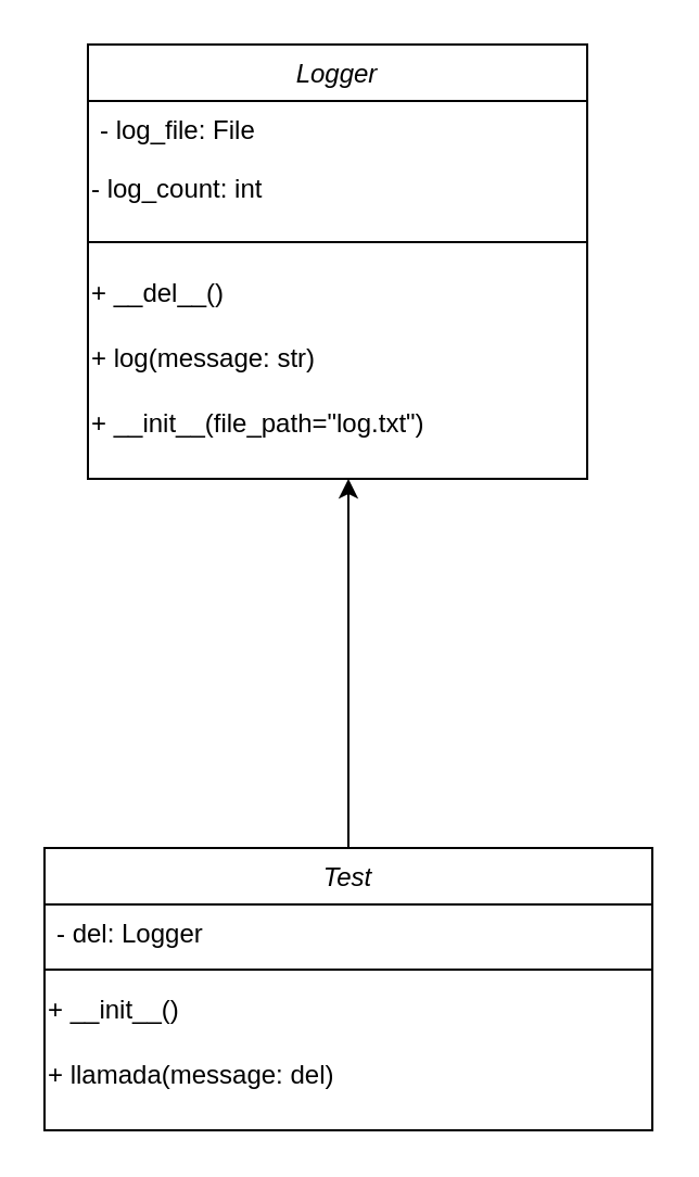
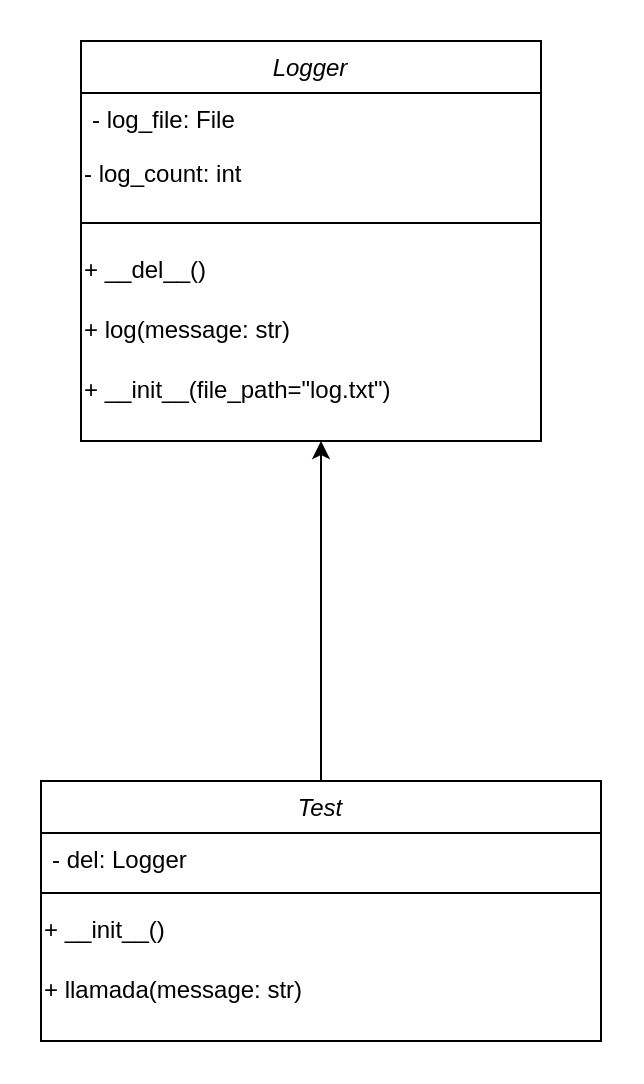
  <mxCell id="0" />
  <mxCell id="1" parent="0" />
  <mxCell id="2" style="edgeStyle=orthogonalEdgeStyle;rounded=0;orthogonalLoop=1;jettySize=auto;html=1;exitX=0.5;exitY=0;exitDx=0;exitDy=0;" edge="1" parent="1" source="3"><mxGeometry relative="1" as="geometry"><mxPoint x="160" y="220" as="targetPoint" /></mxGeometry></mxCell>
  <mxCell id="3" value="Test" style="swimlane;fontStyle=2;align=center;verticalAlign=top;childLayout=stackLayout;horizontal=1;startSize=26;horizontalStack=0;resizeParent=1;resizeLast=0;collapsible=1;marginBottom=0;rounded=0;shadow=0;strokeWidth=1;" vertex="1" parent="1"><mxGeometry x="20" y="390" width="280" height="130" as="geometry"><mxRectangle x="230" y="140" width="160" height="26" as="alternateBounds" /></mxGeometry></mxCell>
  <mxCell id="4" value="- del: Logger" style="text;align=left;verticalAlign=top;spacingLeft=4;spacingRight=4;overflow=hidden;rotatable=0;points=[[0,0.5],[1,0.5]];portConstraint=eastwest;" vertex="1" parent="3"><mxGeometry y="26" width="280" height="26" as="geometry" /></mxCell>
  <mxCell id="5" value="" style="line;html=1;strokeWidth=1;align=left;verticalAlign=middle;spacingTop=-1;spacingLeft=3;spacingRight=3;rotatable=0;labelPosition=right;points=[];portConstraint=eastwest;" vertex="1" parent="3"><mxGeometry y="52" width="280" height="8" as="geometry" /></mxCell>
  <mxCell id="6" value="+ __init__()" style="text;html=1;align=left;verticalAlign=middle;resizable=0;points=[];autosize=1;strokeColor=none;fillColor=none;" vertex="1" parent="3"><mxGeometry y="60" width="280" height="30" as="geometry" /></mxCell>
- <mxCell id="7" value="+ llamada(message: del)" style="text;html=1;align=left;verticalAlign=middle;resizable=0;points=[];autosize=1;strokeColor=none;fillColor=none;" vertex="1" parent="3"><mxGeometry y="90" width="280" height="30" as="geometry" /></mxCell>
+ <mxCell id="7" value="+ llamada(message: str)" style="text;html=1;align=left;verticalAlign=middle;resizable=0;points=[];autosize=1;strokeColor=none;fillColor=none;" vertex="1" parent="3"><mxGeometry y="90" width="280" height="30" as="geometry" /></mxCell>
  <mxCell id="8" value="Logger" style="swimlane;fontStyle=2;align=center;verticalAlign=top;childLayout=stackLayout;horizontal=1;startSize=26;horizontalStack=0;resizeParent=1;resizeLast=0;collapsible=1;marginBottom=0;rounded=0;shadow=0;strokeWidth=1;" vertex="1" parent="1"><mxGeometry x="40" y="20" width="230" height="200" as="geometry"><mxRectangle x="230" y="140" width="160" height="26" as="alternateBounds" /></mxGeometry></mxCell>
  <mxCell id="9" value="- log_file: File&#10;" style="text;align=left;verticalAlign=top;spacingLeft=4;spacingRight=4;overflow=hidden;rotatable=0;points=[[0,0.5],[1,0.5]];portConstraint=eastwest;" vertex="1" parent="8"><mxGeometry y="26" width="230" height="26" as="geometry" /></mxCell>
  <mxCell id="10" value="- log_count: int" style="text;html=1;align=left;verticalAlign=middle;resizable=0;points=[];autosize=1;strokeColor=none;fillColor=none;" vertex="1" parent="8"><mxGeometry y="52" width="230" height="30" as="geometry" /></mxCell>
  <mxCell id="11" value="" style="line;html=1;strokeWidth=1;align=left;verticalAlign=middle;spacingTop=-1;spacingLeft=3;spacingRight=3;rotatable=0;labelPosition=right;points=[];portConstraint=eastwest;" vertex="1" parent="8"><mxGeometry y="82" width="230" height="18" as="geometry" /></mxCell>
  <mxCell id="12" value="+ __del__()" style="text;html=1;align=left;verticalAlign=middle;resizable=0;points=[];autosize=1;strokeColor=none;fillColor=none;" vertex="1" parent="8"><mxGeometry y="100" width="230" height="30" as="geometry" /></mxCell>
  <mxCell id="13" value="+ log(message: str)" style="text;html=1;align=left;verticalAlign=middle;resizable=0;points=[];autosize=1;strokeColor=none;fillColor=none;" vertex="1" parent="8"><mxGeometry y="130" width="230" height="30" as="geometry" /></mxCell>
  <mxCell id="14" value="+ __init__(file_path=&quot;log.txt&quot;)" style="text;html=1;align=left;verticalAlign=middle;resizable=0;points=[];autosize=1;strokeColor=none;fillColor=none;" vertex="1" parent="8"><mxGeometry y="160" width="230" height="30" as="geometry" /></mxCell>
